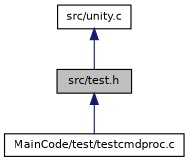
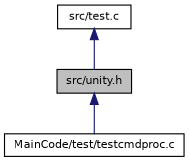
  digraph {
    node [color=black fillcolor=white fontname=Helvetica fontsize=10 shape=record style=filled]
    edge [color=midnightblue dir=back fontname=Helvetica fontsize=10 labelfontname=Helvetica labelfontsize=10 style=solid]
-   n1 [fillcolor=grey75 fontcolor=black height=0.2 label="src/test.h" width=0.4]
+   n1 [fillcolor=grey75 fontcolor=black height=0.2 label="src/unity.h" width=0.4]
    n2 [height=0.2 label="MainCode/test/testcmdproc.c" width=0.4]
-   n3 [height=0.2 label="src/unity.c" width=0.4]
+   n3 [height=0.2 label="src/test.c" width=0.4]
    n1 -> n2
    n3 -> n1
  }
